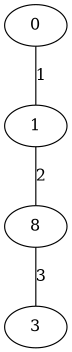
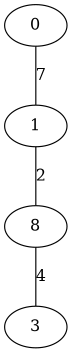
  graph {
    " 0 "
    " 1 "
    n3 [label=8]
    " 3 "
-   " 0 " -- " 1 " [label=1]
+   " 0 " -- " 1 " [label=7]
    " 1 " -- n3 [label=2]
-   n3 -- " 3 " [label=3]
+   n3 -- " 3 " [label=4]
  }
